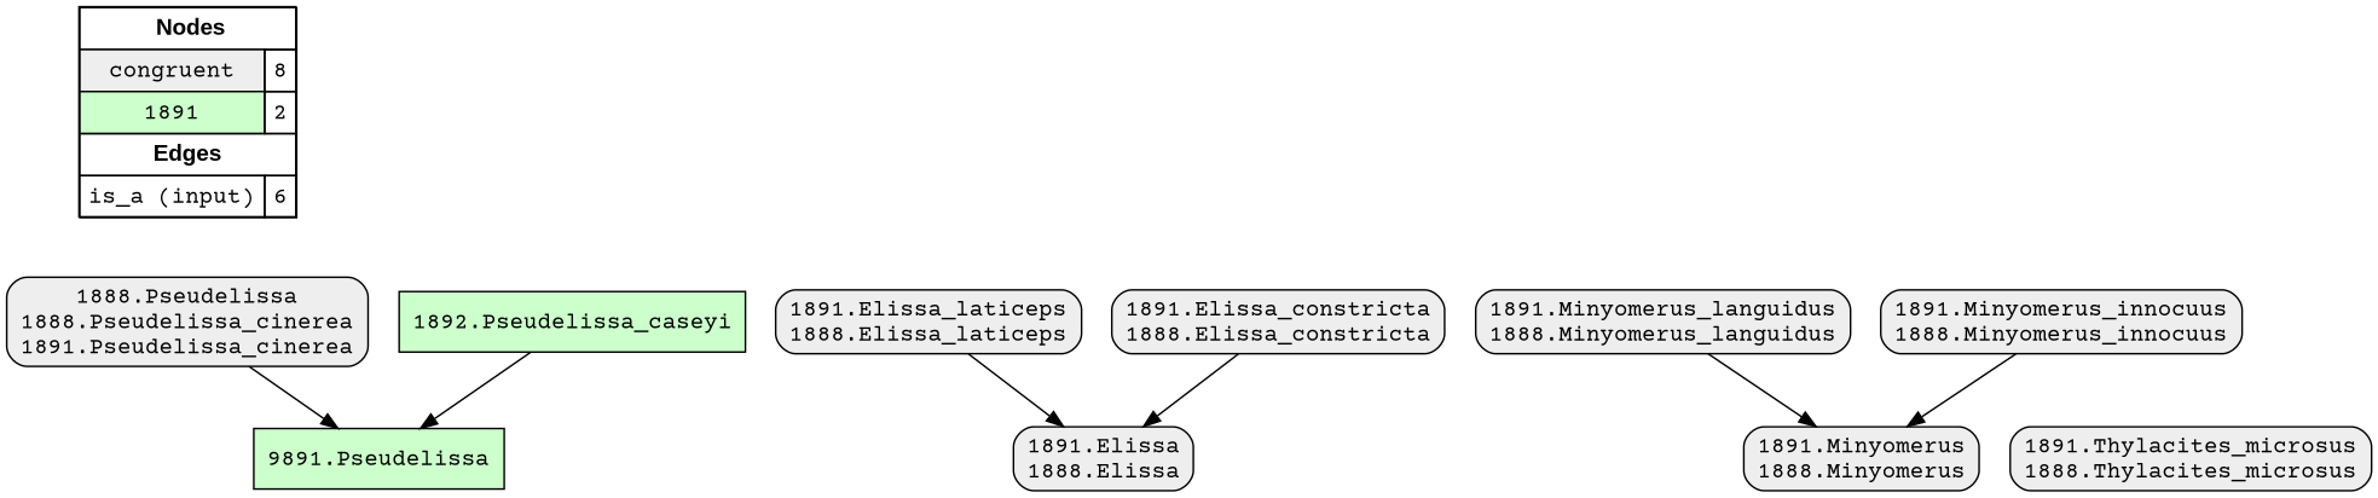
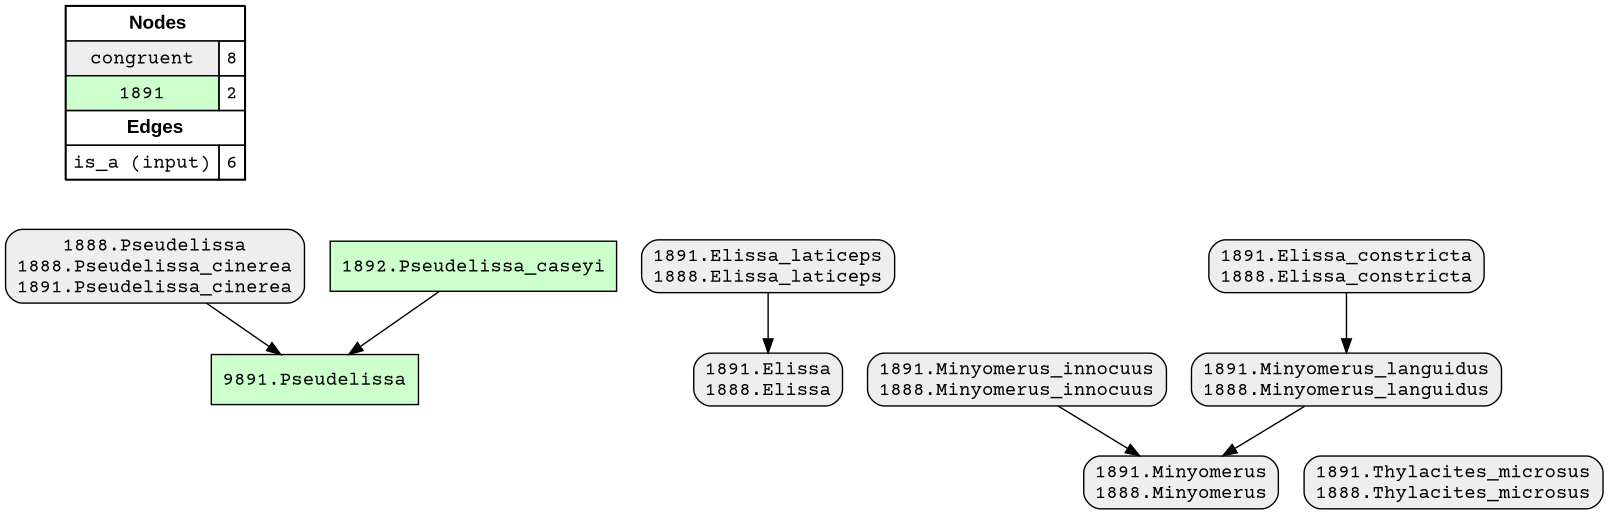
  digraph {
    fontname="Courier Prime"
    rankdir=TB
    node [fillcolor="#EEEEEE" fontname="Courier Prime" shape=box style="filled,rounded"]
    edge [arrowhead=normal color="#000000" constraint=true fontname="Courier Prime" penwidth=1 style=solid]
    n1 [fillcolor=white label=<   <TABLE BORDER="0" CELLBORDER="1" CELLSPACING="0" CELLPADDING="4">  <TR> <TD COLSPAN="2"><font face="Arial Black"> Nodes</font></TD> </TR>  <TR>   <TD bgcolor="#EEEEEE" fontname="helvetica">congruent</TD>   <TD>8</TD>   </TR>  <TR>   <TD bgcolor="#CCFFCC" fontname="helvetica">1891</TD>   <TD>2</TD>   </TR>  <TR> <TD COLSPAN="2"><font face = "Arial Black"> Edges </font></TD> </TR>  <TR>   <TD><font color ="#000000">is_a (input)</font></TD><TD>6</TD> </TR> </TABLE>   > margin=0 style=filled]
    n2 [fillcolor="#CCFFCC" label="9891.Pseudelissa" style=filled]
    "1888.Pseudelissa\n1888.Pseudelissa_cinerea\n1891.Pseudelissa_cinerea"
    "1891.Elissa_laticeps\n1888.Elissa_laticeps"
    "1891.Elissa\n1888.Elissa"
    "1891.Minyomerus_languidus\n1888.Minyomerus_languidus"
    "1891.Minyomerus\n1888.Minyomerus"
    "1891.Minyomerus_innocuus\n1888.Minyomerus_innocuus"
    "1891.Elissa_constricta\n1888.Elissa_constricta"
    "1891.Thylacites_microsus\n1888.Thylacites_microsus"
    n11 [fillcolor="#CCFFCC" label="1892.Pseudelissa_caseyi" style=filled]
    subgraph sub_1 {
      rank=source
      n1
    }
    "1888.Pseudelissa\n1888.Pseudelissa_cinerea\n1891.Pseudelissa_cinerea" -> n2
    "1891.Elissa_laticeps\n1888.Elissa_laticeps" -> "1891.Elissa\n1888.Elissa"
    "1891.Minyomerus_languidus\n1888.Minyomerus_languidus" -> "1891.Minyomerus\n1888.Minyomerus"
    "1891.Minyomerus_innocuus\n1888.Minyomerus_innocuus" -> "1891.Minyomerus\n1888.Minyomerus"
-   "1891.Elissa_constricta\n1888.Elissa_constricta" -> "1891.Elissa\n1888.Elissa"
+   "1891.Elissa_constricta\n1888.Elissa_constricta" -> "1891.Minyomerus_languidus\n1888.Minyomerus_languidus"
    n11 -> n2
  }
